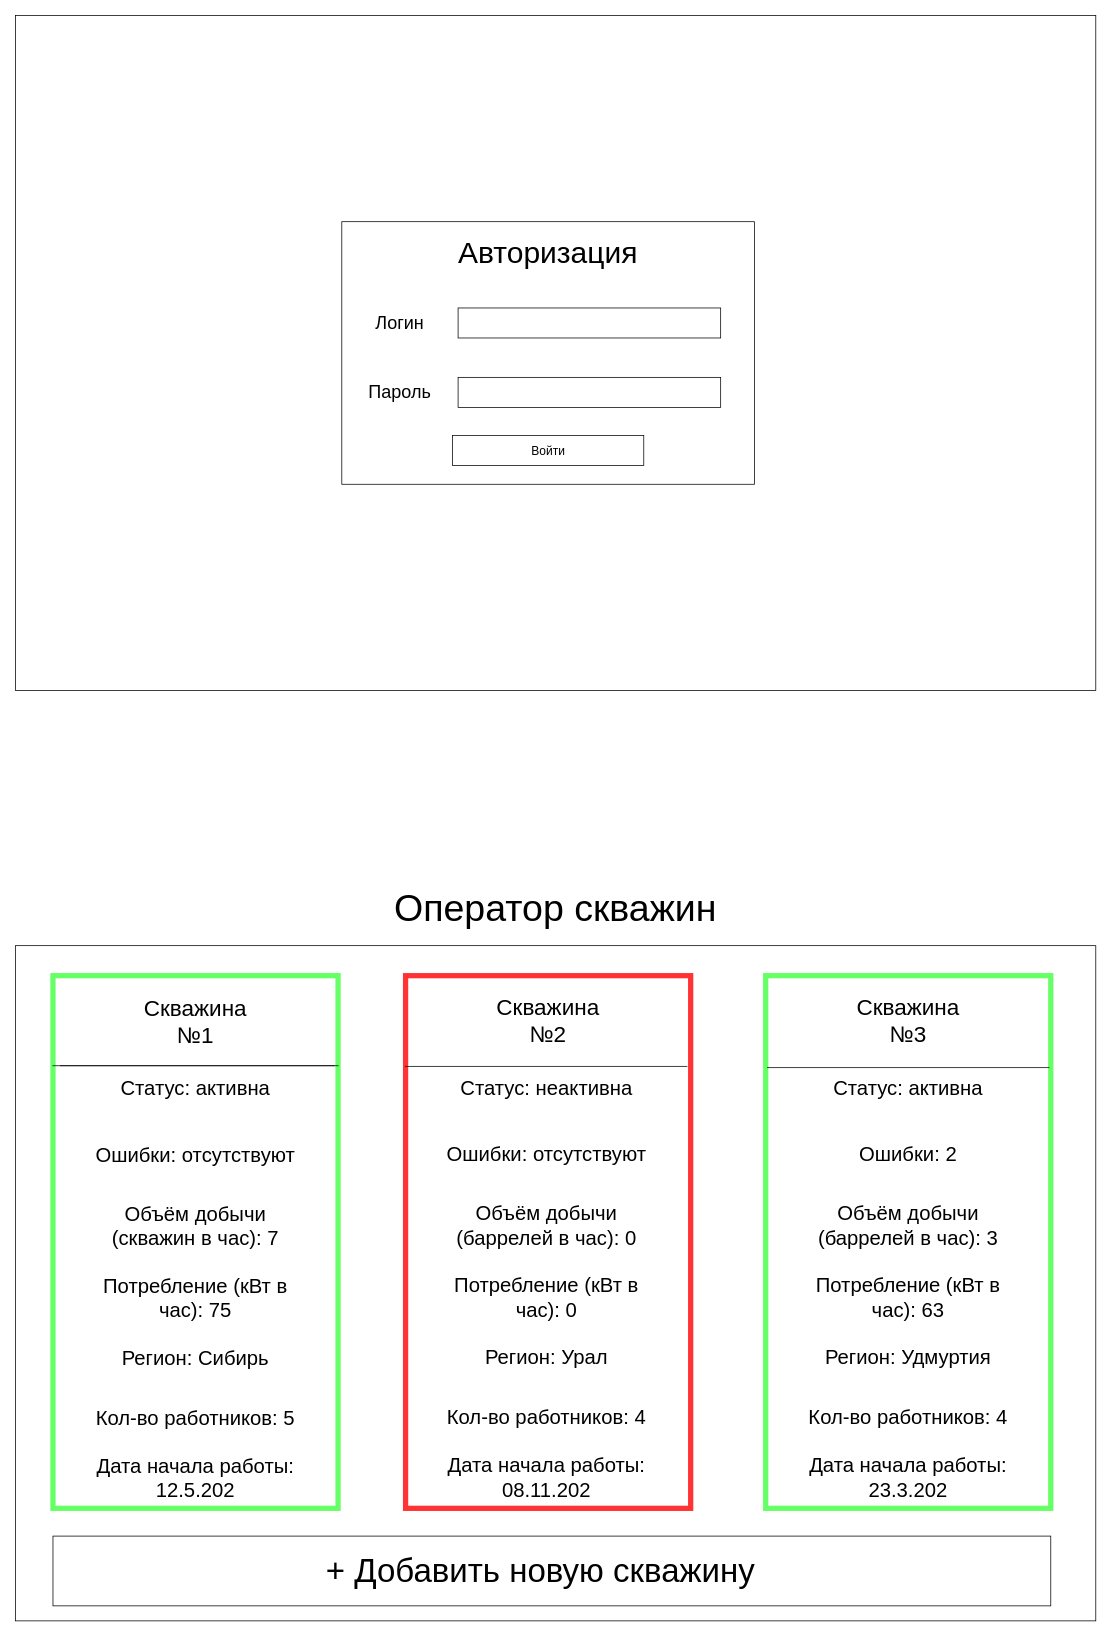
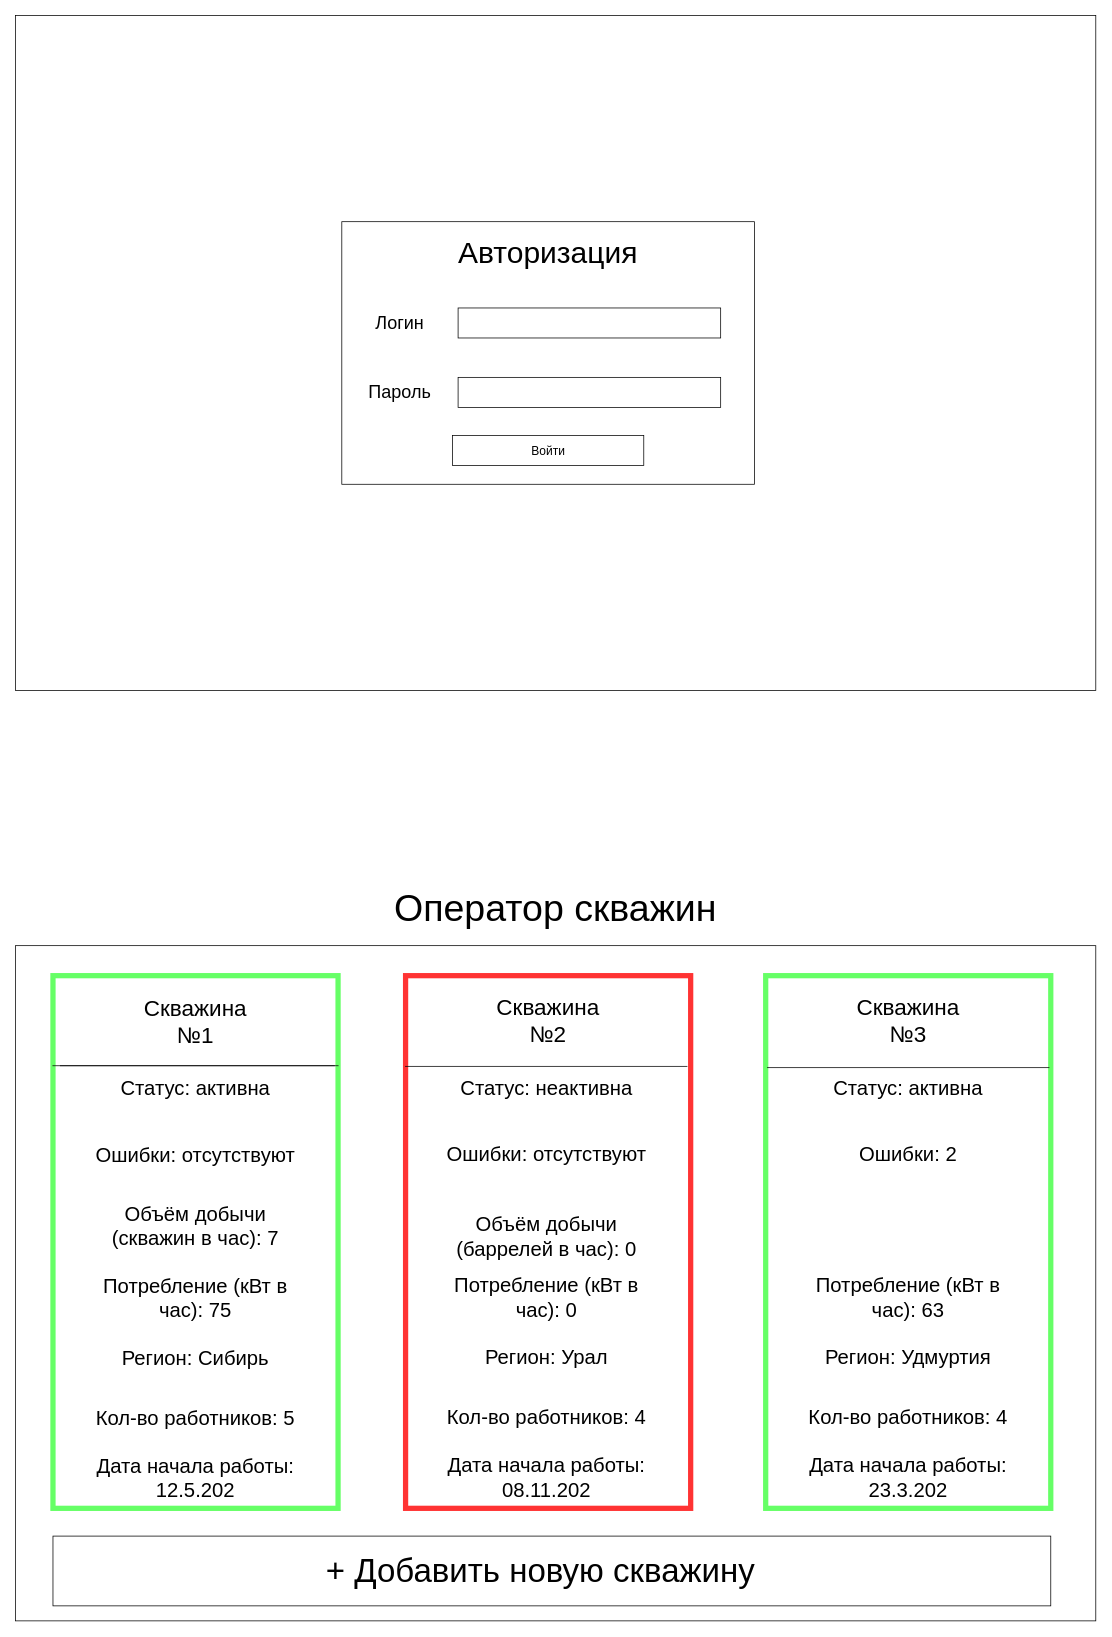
  <mxCell id="0" />
  <mxCell id="1" parent="0" />
  <mxCell id="2" value="" style="rounded=0;whiteSpace=wrap;html=1;" parent="1" vertex="1"><mxGeometry x="20" y="1260" width="1440" height="900" as="geometry" /></mxCell>
  <mxCell id="3" value="" style="rounded=0;whiteSpace=wrap;html=1;strokeColor=#66FF66;strokeWidth=7;" parent="1" vertex="1"><mxGeometry x="70" y="1300" width="380" height="710" as="geometry" /></mxCell>
  <mxCell id="4" value="" style="rounded=0;whiteSpace=wrap;html=1;strokeWidth=7;strokeColor=#FF3333;" parent="1" vertex="1"><mxGeometry x="540" y="1300" width="380" height="710" as="geometry" /></mxCell>
  <mxCell id="5" value="" style="rounded=0;whiteSpace=wrap;html=1;strokeWidth=7;strokeColor=#66ff66;" parent="1" vertex="1"><mxGeometry x="1020" y="1300" width="380" height="710" as="geometry" /></mxCell>
  <mxCell id="6" value="" style="rounded=0;whiteSpace=wrap;html=1;" parent="1" vertex="1"><mxGeometry x="20" y="20" width="1440" height="900" as="geometry" /></mxCell>
  <mxCell id="7" value="" style="rounded=0;whiteSpace=wrap;html=1;" parent="1" vertex="1"><mxGeometry x="455" y="295" width="550" height="350" as="geometry" /></mxCell>
  <mxCell id="8" value="&lt;font style=&quot;font-size: 40px;&quot;&gt;Авторизация&lt;/font&gt;" style="text;html=1;align=center;verticalAlign=middle;whiteSpace=wrap;rounded=0;" parent="1" vertex="1"><mxGeometry x="460" y="300" width="540" height="70" as="geometry" /></mxCell>
  <mxCell id="9" value="" style="rounded=0;whiteSpace=wrap;html=1;" parent="1" vertex="1"><mxGeometry x="610" y="410" width="350" height="40" as="geometry" /></mxCell>
  <mxCell id="10" value="" style="rounded=0;whiteSpace=wrap;html=1;" parent="1" vertex="1"><mxGeometry x="610" y="502.5" width="350" height="40" as="geometry" /></mxCell>
  <mxCell id="11" value="&lt;span style=&quot;font-size: 24px;&quot;&gt;Логин&lt;/span&gt;" style="text;html=1;align=center;verticalAlign=middle;whiteSpace=wrap;rounded=0;" parent="1" vertex="1"><mxGeometry x="480" y="407.5" width="105" height="45" as="geometry" /></mxCell>
  <mxCell id="12" value="&lt;span style=&quot;font-size: 24px;&quot;&gt;Пароль&lt;/span&gt;" style="text;html=1;align=center;verticalAlign=middle;whiteSpace=wrap;rounded=0;" parent="1" vertex="1"><mxGeometry x="480" y="500" width="105" height="45" as="geometry" /></mxCell>
  <mxCell id="13" value="&lt;font style=&quot;font-size: 50px;&quot;&gt;Оператор скважин&lt;/font&gt;" style="text;html=1;align=center;verticalAlign=middle;whiteSpace=wrap;rounded=0;" parent="1" vertex="1"><mxGeometry x="20" y="1180" width="1440" height="60" as="geometry" /></mxCell>
  <mxCell id="14" value="&lt;font style=&quot;font-size: 27px;&quot;&gt;Статус: активна&lt;/font&gt;" style="text;html=1;align=center;verticalAlign=middle;whiteSpace=wrap;rounded=0;" parent="1" vertex="1"><mxGeometry x="115" y="1421" width="290" height="60" as="geometry" /></mxCell>
  <mxCell id="15" value="&lt;span style=&quot;font-size: 27px;&quot;&gt;Объём добычи (скважин в час): 7&lt;/span&gt;" style="text;html=1;align=center;verticalAlign=middle;whiteSpace=wrap;rounded=0;" parent="1" vertex="1"><mxGeometry x="115" y="1603.5" width="290" height="60" as="geometry" /></mxCell>
  <mxCell id="16" value="&lt;span style=&quot;font-size: 27px;&quot;&gt;Ошибки: отсутствуют&lt;/span&gt;" style="text;html=1;align=center;verticalAlign=middle;whiteSpace=wrap;rounded=0;" parent="1" vertex="1"><mxGeometry x="115" y="1510" width="290" height="60" as="geometry" /></mxCell>
  <mxCell id="17" value="&lt;font style=&quot;font-size: 30px;&quot;&gt;Скважина №1&lt;/font&gt;" style="text;html=1;align=center;verticalAlign=middle;whiteSpace=wrap;rounded=0;" parent="1" vertex="1"><mxGeometry x="185" y="1301" width="150" height="120" as="geometry" /></mxCell>
  <mxCell id="18" value="&lt;font style=&quot;font-size: 30px;&quot;&gt;Скважина №2&lt;/font&gt;" style="text;html=1;align=center;verticalAlign=middle;whiteSpace=wrap;rounded=0;" parent="1" vertex="1"><mxGeometry x="655" y="1300" width="150" height="120" as="geometry" /></mxCell>
  <mxCell id="19" value="&lt;font style=&quot;font-size: 30px;&quot;&gt;Скважина №3&lt;/font&gt;" style="text;html=1;align=center;verticalAlign=middle;whiteSpace=wrap;rounded=0;" parent="1" vertex="1"><mxGeometry x="1135" y="1300" width="150" height="120" as="geometry" /></mxCell>
  <mxCell id="20" value="&lt;span style=&quot;font-size: 27px;&quot;&gt;Потребление (кВт в час): 75&lt;/span&gt;" style="text;html=1;align=center;verticalAlign=middle;whiteSpace=wrap;rounded=0;" parent="1" vertex="1"><mxGeometry x="115" y="1700" width="290" height="60" as="geometry" /></mxCell>
  <mxCell id="21" value="&lt;span style=&quot;font-size: 27px;&quot;&gt;Регион: Сибирь&lt;/span&gt;" style="text;html=1;align=center;verticalAlign=middle;whiteSpace=wrap;rounded=0;" parent="1" vertex="1"><mxGeometry x="115" y="1780" width="290" height="60" as="geometry" /></mxCell>
  <mxCell id="22" value="&lt;span style=&quot;font-size: 27px;&quot;&gt;Кол-во работников: 5&lt;/span&gt;" style="text;html=1;align=center;verticalAlign=middle;whiteSpace=wrap;rounded=0;" parent="1" vertex="1"><mxGeometry x="115" y="1860" width="290" height="60" as="geometry" /></mxCell>
  <mxCell id="23" value="&lt;span style=&quot;font-size: 27px;&quot;&gt;Дата начала работы: 12.5.202&lt;/span&gt;" style="text;html=1;align=center;verticalAlign=middle;whiteSpace=wrap;rounded=0;" parent="1" vertex="1"><mxGeometry x="115" y="1940" width="290" height="60" as="geometry" /></mxCell>
  <mxCell id="24" value="" style="rounded=0;whiteSpace=wrap;html=1;" parent="1" vertex="1"><mxGeometry x="70" y="2047" width="1330" height="93" as="geometry" /></mxCell>
  <mxCell id="25" value="&lt;font style=&quot;font-size: 44px;&quot;&gt;+ Добавить новую скважину&lt;/font&gt;" style="text;html=1;align=center;verticalAlign=middle;whiteSpace=wrap;rounded=0;" parent="1" vertex="1"><mxGeometry x="80" y="2057" width="1280" height="73" as="geometry" /></mxCell>
  <mxCell id="26" value="" style="rounded=0;whiteSpace=wrap;html=1;" parent="1" vertex="1"><mxGeometry x="602.5" y="580" width="255" height="40" as="geometry" /></mxCell>
  <mxCell id="27" value="" style="shape=partialRectangle;whiteSpace=wrap;html=1;right=0;top=0;bottom=0;fillColor=none;routingCenterX=-0.5;rotation=-90;" parent="1" vertex="1"><mxGeometry x="205" y="1175" width="120" height="370" as="geometry" /></mxCell>
  <mxCell id="28" value="&lt;font style=&quot;font-size: 16px;&quot;&gt;Войти&lt;/font&gt;" style="text;html=1;align=center;verticalAlign=middle;whiteSpace=wrap;rounded=0;" parent="1" vertex="1"><mxGeometry x="667.5" y="587.5" width="125" height="25" as="geometry" /></mxCell>
  <mxCell id="29" value="" style="shape=partialRectangle;whiteSpace=wrap;html=1;right=0;top=0;bottom=0;fillColor=none;routingCenterX=-0.5;rotation=-90;" parent="1" vertex="1"><mxGeometry x="197.5" y="1172.5" width="120" height="375" as="geometry" /></mxCell>
  <mxCell id="30" value="" style="shape=partialRectangle;whiteSpace=wrap;html=1;right=0;top=0;bottom=0;fillColor=none;routingCenterX=-0.5;rotation=-90;" parent="1" vertex="1"><mxGeometry x="667.5" y="1173.5" width="120" height="375" as="geometry" /></mxCell>
  <mxCell id="31" value="" style="shape=partialRectangle;whiteSpace=wrap;html=1;right=0;top=0;bottom=0;fillColor=none;routingCenterX=-0.5;rotation=-90;" parent="1" vertex="1"><mxGeometry x="1150" y="1175" width="120" height="375" as="geometry" /></mxCell>
  <mxCell id="32" value="&lt;font style=&quot;font-size: 27px;&quot;&gt;Статус: неактивна&lt;/font&gt;" style="text;html=1;align=center;verticalAlign=middle;whiteSpace=wrap;rounded=0;" parent="1" vertex="1"><mxGeometry x="582.5" y="1420" width="290" height="60" as="geometry" /></mxCell>
- <mxCell id="33" value="&lt;span style=&quot;font-size: 27px;&quot;&gt;Объём добычи (баррелей в час): 0&lt;/span&gt;" style="text;html=1;align=center;verticalAlign=middle;whiteSpace=wrap;rounded=0;" parent="1" vertex="1"><mxGeometry x="582.5" y="1602.5" width="290" height="60" as="geometry" /></mxCell>
+ <mxCell id="33" value="&lt;span style=&quot;font-size: 27px;&quot;&gt;Объём добычи (баррелей в час): 0&lt;/span&gt;" style="text;html=1;align=center;verticalAlign=middle;whiteSpace=wrap;rounded=0;" parent="1" vertex="1"><mxGeometry x="582.5" y="1617.5" width="290" height="60" as="geometry" /></mxCell>
  <mxCell id="34" value="&lt;span style=&quot;font-size: 27px;&quot;&gt;Ошибки: отсутствуют&lt;/span&gt;" style="text;html=1;align=center;verticalAlign=middle;whiteSpace=wrap;rounded=0;" parent="1" vertex="1"><mxGeometry x="582.5" y="1509" width="290" height="60" as="geometry" /></mxCell>
  <mxCell id="35" value="&lt;span style=&quot;font-size: 27px;&quot;&gt;Потребление (кВт в час): 0&lt;/span&gt;" style="text;html=1;align=center;verticalAlign=middle;whiteSpace=wrap;rounded=0;" parent="1" vertex="1"><mxGeometry x="582.5" y="1699" width="290" height="60" as="geometry" /></mxCell>
  <mxCell id="36" value="&lt;span style=&quot;font-size: 27px;&quot;&gt;Регион: Урал&lt;/span&gt;" style="text;html=1;align=center;verticalAlign=middle;whiteSpace=wrap;rounded=0;" parent="1" vertex="1"><mxGeometry x="582.5" y="1779" width="290" height="60" as="geometry" /></mxCell>
  <mxCell id="37" value="&lt;span style=&quot;font-size: 27px;&quot;&gt;Кол-во работников: 4&lt;/span&gt;" style="text;html=1;align=center;verticalAlign=middle;whiteSpace=wrap;rounded=0;" parent="1" vertex="1"><mxGeometry x="582.5" y="1859" width="290" height="60" as="geometry" /></mxCell>
  <mxCell id="38" value="&lt;span style=&quot;font-size: 27px;&quot;&gt;Дата начала работы: 08.11.202&lt;/span&gt;" style="text;html=1;align=center;verticalAlign=middle;whiteSpace=wrap;rounded=0;" parent="1" vertex="1"><mxGeometry x="582.5" y="1939" width="290" height="60" as="geometry" /></mxCell>
  <mxCell id="39" value="&lt;font style=&quot;font-size: 27px;&quot;&gt;Статус: активна&lt;/font&gt;" style="text;html=1;align=center;verticalAlign=middle;whiteSpace=wrap;rounded=0;" parent="1" vertex="1"><mxGeometry x="1065" y="1420" width="290" height="60" as="geometry" /></mxCell>
- <mxCell id="40" value="&lt;span style=&quot;font-size: 27px;&quot;&gt;Объём добычи (баррелей в час): 3&lt;/span&gt;" style="text;html=1;align=center;verticalAlign=middle;whiteSpace=wrap;rounded=0;" parent="1" vertex="1"><mxGeometry x="1065" y="1602.5" width="290" height="60" as="geometry" /></mxCell>
  <mxCell id="41" value="&lt;span style=&quot;font-size: 27px;&quot;&gt;Ошибки: 2&lt;/span&gt;" style="text;html=1;align=center;verticalAlign=middle;whiteSpace=wrap;rounded=0;" parent="1" vertex="1"><mxGeometry x="1065" y="1509" width="290" height="60" as="geometry" /></mxCell>
  <mxCell id="42" value="&lt;span style=&quot;font-size: 27px;&quot;&gt;Потребление (кВт в час): 63&lt;/span&gt;" style="text;html=1;align=center;verticalAlign=middle;whiteSpace=wrap;rounded=0;" parent="1" vertex="1"><mxGeometry x="1065" y="1699" width="290" height="60" as="geometry" /></mxCell>
  <mxCell id="43" value="&lt;span style=&quot;font-size: 27px;&quot;&gt;Регион: Удмуртия&lt;/span&gt;" style="text;html=1;align=center;verticalAlign=middle;whiteSpace=wrap;rounded=0;" parent="1" vertex="1"><mxGeometry x="1065" y="1779" width="290" height="60" as="geometry" /></mxCell>
  <mxCell id="44" value="&lt;span style=&quot;font-size: 27px;&quot;&gt;Кол-во работников: 4&lt;/span&gt;" style="text;html=1;align=center;verticalAlign=middle;whiteSpace=wrap;rounded=0;" parent="1" vertex="1"><mxGeometry x="1065" y="1859" width="290" height="60" as="geometry" /></mxCell>
  <mxCell id="45" value="&lt;span style=&quot;font-size: 27px;&quot;&gt;Дата начала работы: 23.3.202&lt;/span&gt;" style="text;html=1;align=center;verticalAlign=middle;whiteSpace=wrap;rounded=0;" parent="1" vertex="1"><mxGeometry x="1065" y="1939" width="290" height="60" as="geometry" /></mxCell>
